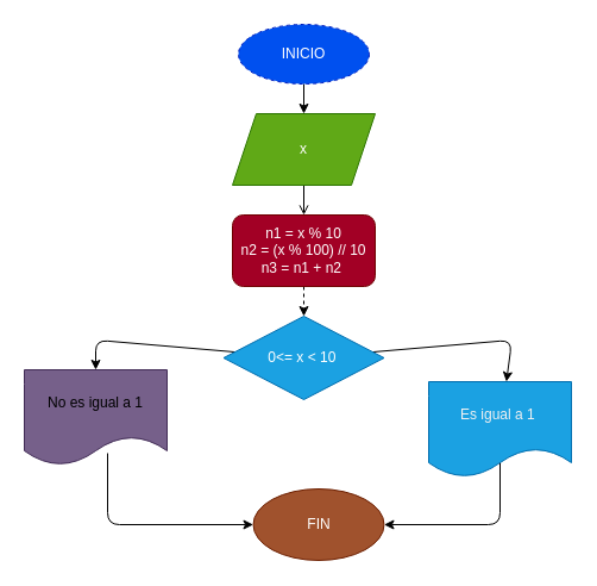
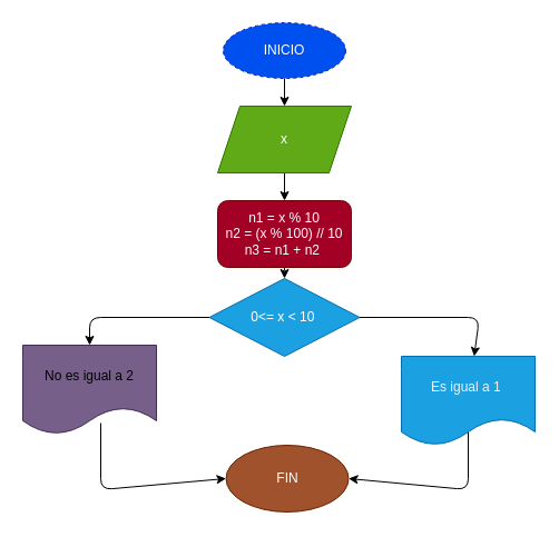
  <mxCell id="0" />
  <mxCell id="1" parent="0" />
  <mxCell id="2" value="" style="edgeStyle=none;html=1;" edge="1" parent="1" source="3" target="5"><mxGeometry relative="1" as="geometry" /></mxCell>
  <mxCell id="3" value="INICIO" style="ellipse;whiteSpace=wrap;html=1;fillColor=#0050ef;fontColor=#ffffff;strokeColor=#001DBC;dashed=1;" vertex="1" parent="1"><mxGeometry x="200" y="20" width="110" height="50" as="geometry" /></mxCell>
- <mxCell id="4" value="" style="edgeStyle=none;html=1;endArrow=open;" edge="1" parent="1" source="5" target="12"><mxGeometry relative="1" as="geometry" /></mxCell>
+ <mxCell id="4" value="" style="edgeStyle=none;html=1;" edge="1" parent="1" source="5" target="12"><mxGeometry relative="1" as="geometry" /></mxCell>
  <mxCell id="5" value="x" style="shape=parallelogram;perimeter=parallelogramPerimeter;whiteSpace=wrap;html=1;fixedSize=1;fillColor=#60a917;fontColor=#ffffff;strokeColor=#2D7600;" vertex="1" parent="1"><mxGeometry x="195" y="95" width="120" height="60" as="geometry" /></mxCell>
  <mxCell id="6" value="" style="edgeStyle=none;html=1;" edge="1" parent="1" source="8" target="14"><mxGeometry relative="1" as="geometry"><Array as="points"><mxPoint x="80" y="285" /></Array></mxGeometry></mxCell>
  <mxCell id="7" value="" style="edgeStyle=none;html=1;" edge="1" parent="1" source="8" target="15"><mxGeometry relative="1" as="geometry"><Array as="points"><mxPoint x="430" y="285" /></Array></mxGeometry></mxCell>
- <mxCell id="8" value="0&amp;lt;= x &amp;lt; 10&amp;nbsp;" style="rhombus;whiteSpace=wrap;html=1;fillColor=#1ba1e2;fontColor=#ffffff;strokeColor=#006EAF;" vertex="1" parent="1"><mxGeometry x="187.5" y="265" width="135" height="70" as="geometry" /></mxCell>
- <mxCell id="9" value="FIN" style="ellipse;whiteSpace=wrap;html=1;fillColor=#a0522d;fontColor=#ffffff;strokeColor=#6D1F00;" vertex="1" parent="1"><mxGeometry x="212.5" y="410" width="110" height="60" as="geometry" /></mxCell>
+ <mxCell id="8" value="0&amp;lt;= x &amp;lt; 10&amp;nbsp;" style="rhombus;whiteSpace=wrap;html=1;fillColor=#1ba1e2;fontColor=#ffffff;strokeColor=#006EAF;" vertex="1" parent="1"><mxGeometry x="187.5" y="250" width="135" height="70" as="geometry" /></mxCell>
+ <mxCell id="9" value="FIN" style="ellipse;whiteSpace=wrap;html=1;fillColor=#a0522d;fontColor=#ffffff;strokeColor=#6D1F00;" vertex="1" parent="1"><mxGeometry x="202.5" y="400" width="110" height="60" as="geometry" /></mxCell>
  <mxCell id="10" value="" style="endArrow=classic;html=1;entryX=1;entryY=0.5;entryDx=0;entryDy=0;exitX=0.5;exitY=1;exitDx=0;exitDy=0;" edge="1" parent="1" target="9"><mxGeometry width="50" height="50" relative="1" as="geometry"><mxPoint x="420" y="380" as="sourcePoint" /><mxPoint x="290" y="360" as="targetPoint" /><Array as="points"><mxPoint x="420" y="440" /></Array></mxGeometry></mxCell>
  <mxCell id="11" value="" style="edgeStyle=none;html=1;dashed=1;" edge="1" parent="1" source="12" target="8"><mxGeometry relative="1" as="geometry" /></mxCell>
  <mxCell id="12" value="n1 = x % 10&lt;br&gt;n2 = (x % 100) // 10&lt;br&gt;n3 = n1 + n2&amp;nbsp;" style="whiteSpace=wrap;html=1;fillColor=#a20025;fontColor=#ffffff;strokeColor=#6F0000;rounded=1;" vertex="1" parent="1"><mxGeometry x="195" y="180" width="120" height="60" as="geometry" /></mxCell>
  <mxCell id="13" value="" style="endArrow=classic;html=1;exitX=0.5;exitY=1;exitDx=0;exitDy=0;entryX=0;entryY=0.5;entryDx=0;entryDy=0;" edge="1" parent="1" target="9"><mxGeometry width="50" height="50" relative="1" as="geometry"><mxPoint x="90" y="380" as="sourcePoint" /><mxPoint x="270" y="340" as="targetPoint" /><Array as="points"><mxPoint x="90" y="440" /></Array></mxGeometry></mxCell>
- <mxCell id="14" value="&lt;span style=&quot;color: rgb(0 , 0 , 0)&quot;&gt;No es igual a 1&lt;/span&gt;" style="shape=document;whiteSpace=wrap;html=1;boundedLbl=1;fillColor=#76608a;strokeColor=#432D57;fontColor=#ffffff;" vertex="1" parent="1"><mxGeometry x="20" y="310" width="120" height="80" as="geometry" /></mxCell>
+ <mxCell id="14" value="&lt;span style=&quot;color: rgb(0 , 0 , 0)&quot;&gt;No es igual a 2&lt;/span&gt;" style="shape=document;whiteSpace=wrap;html=1;boundedLbl=1;fillColor=#76608a;strokeColor=#432D57;fontColor=#ffffff;" vertex="1" parent="1"><mxGeometry x="20" y="310" width="120" height="80" as="geometry" /></mxCell>
  <mxCell id="15" value="&lt;span style=&quot;color: rgb(240 , 240 , 240)&quot;&gt;Es igual a 1&amp;nbsp;&lt;/span&gt;" style="shape=document;whiteSpace=wrap;html=1;boundedLbl=1;fillColor=#1ba1e2;strokeColor=#006EAF;fontColor=#ffffff;" vertex="1" parent="1"><mxGeometry x="360" y="320" width="120" height="80" as="geometry" /></mxCell>
